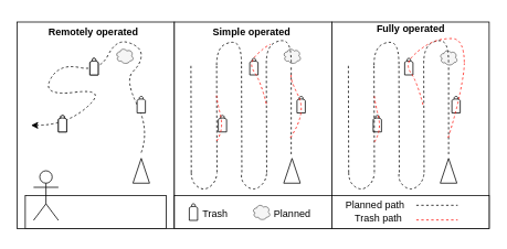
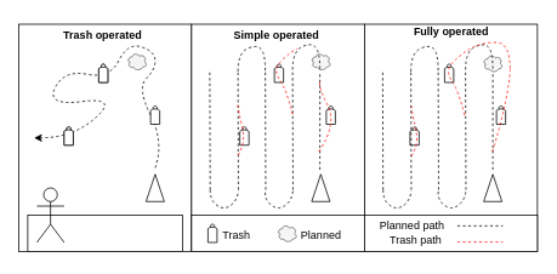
  <mxCell id="0" />
  <mxCell id="1" parent="0" />
  <mxCell id="2" value="" style="rounded=0;whiteSpace=wrap;html=1;" vertex="1" parent="1"><mxGeometry x="20" y="26" width="190" height="250" as="geometry" /></mxCell>
  <mxCell id="3" value="" style="rounded=0;whiteSpace=wrap;html=1;" vertex="1" parent="1"><mxGeometry x="210" y="26" width="190" height="250" as="geometry" /></mxCell>
  <mxCell id="4" value="" style="rounded=0;whiteSpace=wrap;html=1;" vertex="1" parent="1"><mxGeometry x="400" y="26" width="190" height="250" as="geometry" /></mxCell>
  <mxCell id="5" value="" style="whiteSpace=wrap;html=1;" vertex="1" parent="1"><mxGeometry x="30" y="236" width="170" height="40" as="geometry" /></mxCell>
  <mxCell id="6" value="" style="whiteSpace=wrap;html=1;" vertex="1" parent="1"><mxGeometry x="210" y="236" width="190" height="40" as="geometry" /></mxCell>
  <mxCell id="7" value="" style="whiteSpace=wrap;html=1;" vertex="1" parent="1"><mxGeometry x="400" y="236" width="190" height="40" as="geometry" /></mxCell>
  <mxCell id="8" value="Actor" style="shape=umlActor;verticalLabelPosition=bottom;verticalAlign=top;html=1;outlineConnect=0;fontColor=none;noLabel=1;" vertex="1" parent="1"><mxGeometry x="40" y="206" width="30" height="60" as="geometry" /></mxCell>
  <mxCell id="9" value="" style="curved=1;endArrow=classic;html=1;rounded=0;dashed=1;" edge="1" parent="1"><mxGeometry width="50" height="50" relative="1" as="geometry"><mxPoint x="170" y="184" as="sourcePoint" /><mxPoint x="37" y="151" as="targetPoint" /><Array as="points"><mxPoint x="180" y="156" /><mxPoint x="150" y="96" /><mxPoint x="170" y="76" /><mxPoint x="170" y="56" /><mxPoint x="140" y="46" /><mxPoint x="120" y="86" /><mxPoint x="70" y="76" /><mxPoint x="50" y="116" /><mxPoint x="130" y="106" /><mxPoint x="80" y="151" /></Array></mxGeometry></mxCell>
  <mxCell id="10" value="" style="shape=mxgraph.pid.vessels.gas_bottle;html=1;pointerEvents=1;align=center;verticalLabelPosition=bottom;verticalAlign=top;dashed=0;" vertex="1" parent="1"><mxGeometry x="70" y="139" width="10" height="20" as="geometry" /></mxCell>
  <mxCell id="11" value="" style="triangle;whiteSpace=wrap;html=1;rotation=-90;" vertex="1" parent="1"><mxGeometry x="155" y="196" width="30" height="20" as="geometry" /></mxCell>
  <mxCell id="12" value="" style="shape=mxgraph.pid.vessels.gas_bottle;html=1;pointerEvents=1;align=center;verticalLabelPosition=bottom;verticalAlign=top;dashed=0;" vertex="1" parent="1"><mxGeometry x="165" y="116" width="10" height="20" as="geometry" /></mxCell>
  <mxCell id="13" value="" style="shape=mxgraph.pid.vessels.gas_bottle;html=1;pointerEvents=1;align=center;verticalLabelPosition=bottom;verticalAlign=top;dashed=0;" vertex="1" parent="1"><mxGeometry x="108" y="70" width="10" height="20" as="geometry" /></mxCell>
  <mxCell id="14" value="" style="shape=mxgraph.pid.vessels.gas_bottle;html=1;pointerEvents=1;align=center;verticalLabelPosition=bottom;verticalAlign=top;dashed=0;" vertex="1" parent="1"><mxGeometry x="70" y="139" width="10" height="20" as="geometry" /></mxCell>
  <mxCell id="15" value="" style="shape=mxgraph.pid.vessels.gas_bottle;html=1;pointerEvents=1;align=center;verticalLabelPosition=bottom;verticalAlign=top;dashed=0;" vertex="1" parent="1"><mxGeometry x="108" y="70" width="10" height="20" as="geometry" /></mxCell>
  <mxCell id="16" value="" style="shape=mxgraph.pid.vessels.gas_bottle;html=1;pointerEvents=1;align=center;verticalLabelPosition=bottom;verticalAlign=top;dashed=0;" vertex="1" parent="1"><mxGeometry x="358" y="116" width="10" height="20" as="geometry" /></mxCell>
  <mxCell id="17" value="" style="shape=mxgraph.pid.vessels.gas_bottle;html=1;pointerEvents=1;align=center;verticalLabelPosition=bottom;verticalAlign=top;dashed=0;" vertex="1" parent="1"><mxGeometry x="263" y="139" width="10" height="20" as="geometry" /></mxCell>
  <mxCell id="18" value="" style="shape=mxgraph.pid.vessels.gas_bottle;html=1;pointerEvents=1;align=center;verticalLabelPosition=bottom;verticalAlign=top;dashed=0;" vertex="1" parent="1"><mxGeometry x="301" y="70" width="10" height="20" as="geometry" /></mxCell>
  <mxCell id="19" value="" style="shape=mxgraph.pid.vessels.gas_bottle;html=1;pointerEvents=1;align=center;verticalLabelPosition=bottom;verticalAlign=top;dashed=0;" vertex="1" parent="1"><mxGeometry x="545" y="116" width="10" height="20" as="geometry" /></mxCell>
  <mxCell id="20" value="" style="shape=mxgraph.pid.vessels.gas_bottle;html=1;pointerEvents=1;align=center;verticalLabelPosition=bottom;verticalAlign=top;dashed=0;" vertex="1" parent="1"><mxGeometry x="450" y="139" width="10" height="20" as="geometry" /></mxCell>
  <mxCell id="21" value="" style="shape=mxgraph.pid.vessels.gas_bottle;html=1;pointerEvents=1;align=center;verticalLabelPosition=bottom;verticalAlign=top;dashed=0;" vertex="1" parent="1"><mxGeometry x="488" y="70" width="10" height="20" as="geometry" /></mxCell>
- <mxCell id="22" value="&lt;b&gt;Remotely operated&lt;/b&gt;" style="text;html=1;align=center;verticalAlign=middle;resizable=0;points=[];autosize=1;strokeColor=none;fillColor=none;" vertex="1" parent="1"><mxGeometry x="47" y="24" width="130" height="30" as="geometry" /></mxCell>
+ <mxCell id="22" value="&lt;b&gt;Trash operated&lt;/b&gt;" style="text;html=1;align=center;verticalAlign=middle;resizable=0;points=[];autosize=1;strokeColor=none;fillColor=none;" vertex="1" parent="1"><mxGeometry x="47" y="24" width="130" height="30" as="geometry" /></mxCell>
  <mxCell id="23" value="" style="ellipse;shape=cloud;whiteSpace=wrap;html=1;fillColor=#f5f5f5;fontColor=#333333;strokeColor=#666666;" vertex="1" parent="1"><mxGeometry x="341" y="57" width="22" height="20" as="geometry" /></mxCell>
  <mxCell id="24" value="" style="ellipse;shape=cloud;whiteSpace=wrap;html=1;fillColor=#f5f5f5;fontColor=#333333;strokeColor=#666666;" vertex="1" parent="1"><mxGeometry x="139" y="57" width="22" height="20" as="geometry" /></mxCell>
  <mxCell id="25" value="" style="ellipse;shape=cloud;whiteSpace=wrap;html=1;fillColor=#f5f5f5;fontColor=#333333;strokeColor=#666666;" vertex="1" parent="1"><mxGeometry x="530" y="59" width="22" height="20" as="geometry" /></mxCell>
  <mxCell id="26" value="" style="endArrow=none;dashed=1;html=1;strokeWidth=1;rounded=0;" edge="1" parent="1"><mxGeometry width="50" height="50" relative="1" as="geometry"><mxPoint x="291.43" y="208" as="sourcePoint" /><mxPoint x="291" y="78" as="targetPoint" /></mxGeometry></mxCell>
  <mxCell id="27" value="" style="endArrow=none;dashed=1;html=1;strokeWidth=1;rounded=0;" edge="1" parent="1"><mxGeometry width="50" height="50" relative="1" as="geometry"><mxPoint x="261.43" y="208" as="sourcePoint" /><mxPoint x="261" y="78" as="targetPoint" /></mxGeometry></mxCell>
  <mxCell id="28" value="" style="endArrow=none;dashed=1;html=1;strokeWidth=1;rounded=0;" edge="1" parent="1"><mxGeometry width="50" height="50" relative="1" as="geometry"><mxPoint x="230.43" y="208" as="sourcePoint" /><mxPoint x="230" y="78" as="targetPoint" /></mxGeometry></mxCell>
  <mxCell id="29" value="" style="endArrow=none;dashed=1;html=1;strokeWidth=1;rounded=0;" edge="1" parent="1"><mxGeometry width="50" height="50" relative="1" as="geometry"><mxPoint x="351" y="186" as="sourcePoint" /><mxPoint x="351" y="78" as="targetPoint" /></mxGeometry></mxCell>
  <mxCell id="30" value="" style="endArrow=none;dashed=1;html=1;strokeWidth=1;rounded=0;" edge="1" parent="1"><mxGeometry width="50" height="50" relative="1" as="geometry"><mxPoint x="321.43" y="208" as="sourcePoint" /><mxPoint x="321" y="78" as="targetPoint" /></mxGeometry></mxCell>
  <mxCell id="31" value="" style="curved=1;endArrow=none;html=1;rounded=0;endFill=0;dashed=1;" edge="1" parent="1"><mxGeometry width="50" height="50" relative="1" as="geometry"><mxPoint x="261" y="78" as="sourcePoint" /><mxPoint x="291" y="78" as="targetPoint" /><Array as="points"><mxPoint x="261" y="58" /><mxPoint x="281" y="48" /><mxPoint x="291" y="58" /></Array></mxGeometry></mxCell>
  <mxCell id="32" value="" style="curved=1;endArrow=none;html=1;rounded=0;endFill=0;dashed=1;" edge="1" parent="1"><mxGeometry width="50" height="50" relative="1" as="geometry"><mxPoint x="321" y="76" as="sourcePoint" /><mxPoint x="351" y="76" as="targetPoint" /><Array as="points"><mxPoint x="321" y="56" /><mxPoint x="341" y="46" /><mxPoint x="351" y="56" /></Array></mxGeometry></mxCell>
  <mxCell id="33" value="" style="curved=1;endArrow=none;html=1;rounded=0;endFill=0;dashed=1;" edge="1" parent="1"><mxGeometry width="50" height="50" relative="1" as="geometry"><mxPoint x="230.43" y="208" as="sourcePoint" /><mxPoint x="261.43" y="209" as="targetPoint" /><Array as="points"><mxPoint x="230.43" y="218" /><mxPoint x="240.43" y="228" /><mxPoint x="250.43" y="228" /><mxPoint x="260.43" y="218" /></Array></mxGeometry></mxCell>
  <mxCell id="34" value="" style="curved=1;endArrow=none;html=1;rounded=0;endFill=0;dashed=1;" edge="1" parent="1"><mxGeometry width="50" height="50" relative="1" as="geometry"><mxPoint x="291" y="211" as="sourcePoint" /><mxPoint x="321.43" y="209" as="targetPoint" /><Array as="points"><mxPoint x="290.43" y="218" /><mxPoint x="300.43" y="228" /><mxPoint x="310.43" y="228" /><mxPoint x="320.43" y="218" /></Array></mxGeometry></mxCell>
  <mxCell id="35" value="" style="endArrow=none;dashed=1;html=1;strokeWidth=1;rounded=0;" edge="1" parent="1"><mxGeometry width="50" height="50" relative="1" as="geometry"><mxPoint x="481.43" y="208" as="sourcePoint" /><mxPoint x="481" y="78" as="targetPoint" /></mxGeometry></mxCell>
  <mxCell id="36" value="" style="endArrow=none;dashed=1;html=1;strokeWidth=1;rounded=0;" edge="1" parent="1"><mxGeometry width="50" height="50" relative="1" as="geometry"><mxPoint x="451.43" y="208" as="sourcePoint" /><mxPoint x="451" y="78" as="targetPoint" /></mxGeometry></mxCell>
  <mxCell id="37" value="" style="endArrow=none;dashed=1;html=1;strokeWidth=1;rounded=0;" edge="1" parent="1"><mxGeometry width="50" height="50" relative="1" as="geometry"><mxPoint x="420.43" y="208" as="sourcePoint" /><mxPoint x="420" y="78" as="targetPoint" /></mxGeometry></mxCell>
  <mxCell id="38" value="" style="endArrow=none;dashed=1;html=1;strokeWidth=1;rounded=0;" edge="1" parent="1"><mxGeometry width="50" height="50" relative="1" as="geometry"><mxPoint x="541" y="186" as="sourcePoint" /><mxPoint x="541" y="78" as="targetPoint" /></mxGeometry></mxCell>
  <mxCell id="39" value="" style="endArrow=none;dashed=1;html=1;strokeWidth=1;rounded=0;" edge="1" parent="1"><mxGeometry width="50" height="50" relative="1" as="geometry"><mxPoint x="511.43" y="208" as="sourcePoint" /><mxPoint x="511" y="78" as="targetPoint" /></mxGeometry></mxCell>
  <mxCell id="40" value="" style="curved=1;endArrow=none;html=1;rounded=0;endFill=0;dashed=1;" edge="1" parent="1"><mxGeometry width="50" height="50" relative="1" as="geometry"><mxPoint x="451" y="78" as="sourcePoint" /><mxPoint x="481" y="78" as="targetPoint" /><Array as="points"><mxPoint x="451" y="58" /><mxPoint x="471" y="48" /><mxPoint x="481" y="58" /></Array></mxGeometry></mxCell>
  <mxCell id="41" value="" style="curved=1;endArrow=none;html=1;rounded=0;endFill=0;dashed=1;" edge="1" parent="1"><mxGeometry width="50" height="50" relative="1" as="geometry"><mxPoint x="511" y="76" as="sourcePoint" /><mxPoint x="541" y="76" as="targetPoint" /><Array as="points"><mxPoint x="511" y="56" /><mxPoint x="531" y="46" /><mxPoint x="541" y="56" /></Array></mxGeometry></mxCell>
  <mxCell id="42" value="" style="curved=1;endArrow=none;html=1;rounded=0;endFill=0;dashed=1;" edge="1" parent="1"><mxGeometry width="50" height="50" relative="1" as="geometry"><mxPoint x="420.43" y="208" as="sourcePoint" /><mxPoint x="451.43" y="209" as="targetPoint" /><Array as="points"><mxPoint x="420.43" y="218" /><mxPoint x="430.43" y="228" /><mxPoint x="440.43" y="228" /><mxPoint x="450.43" y="218" /></Array></mxGeometry></mxCell>
  <mxCell id="43" value="" style="curved=1;endArrow=none;html=1;rounded=0;endFill=0;dashed=1;" edge="1" parent="1"><mxGeometry width="50" height="50" relative="1" as="geometry"><mxPoint x="481" y="210" as="sourcePoint" /><mxPoint x="511.43" y="209" as="targetPoint" /><Array as="points"><mxPoint x="480.43" y="218" /><mxPoint x="490.43" y="228" /><mxPoint x="500.43" y="228" /><mxPoint x="510.43" y="218" /></Array></mxGeometry></mxCell>
  <mxCell id="44" value="&lt;b&gt;Simple operated&lt;/b&gt;" style="text;html=1;align=center;verticalAlign=middle;resizable=0;points=[];autosize=1;strokeColor=none;fillColor=none;" vertex="1" parent="1"><mxGeometry x="238" y="23" width="130" height="30" as="geometry" /></mxCell>
  <mxCell id="45" value="&lt;b&gt;Fully operated&lt;/b&gt;" style="text;html=1;align=center;verticalAlign=middle;resizable=0;points=[];autosize=1;strokeColor=none;fillColor=none;" vertex="1" parent="1"><mxGeometry x="430" y="20" width="130" height="30" as="geometry" /></mxCell>
  <mxCell id="46" value="" style="shape=mxgraph.pid.vessels.gas_bottle;html=1;pointerEvents=1;align=center;verticalLabelPosition=bottom;verticalAlign=top;dashed=0;" vertex="1" parent="1"><mxGeometry x="228" y="246" width="10" height="20" as="geometry" /></mxCell>
  <mxCell id="47" value="Trash" style="text;html=1;align=center;verticalAlign=middle;resizable=0;points=[];autosize=1;strokeColor=none;fillColor=none;" vertex="1" parent="1"><mxGeometry x="234" y="243" width="50" height="30" as="geometry" /></mxCell>
  <mxCell id="48" value="" style="ellipse;shape=cloud;whiteSpace=wrap;html=1;fillColor=#f5f5f5;fontColor=#333333;strokeColor=#666666;" vertex="1" parent="1"><mxGeometry x="304" y="246" width="22" height="20" as="geometry" /></mxCell>
  <mxCell id="49" value="Planned" style="text;html=1;align=center;verticalAlign=middle;resizable=0;points=[];autosize=1;strokeColor=none;fillColor=none;" vertex="1" parent="1"><mxGeometry x="317" y="243" width="70" height="30" as="geometry" /></mxCell>
  <mxCell id="50" value="Planned path" style="text;html=1;align=center;verticalAlign=middle;resizable=0;points=[];autosize=1;strokeColor=none;fillColor=none;" vertex="1" parent="1"><mxGeometry x="407" y="233" width="90" height="30" as="geometry" /></mxCell>
  <mxCell id="51" value="Trash path" style="text;html=1;align=center;verticalAlign=middle;resizable=0;points=[];autosize=1;strokeColor=none;fillColor=none;" vertex="1" parent="1"><mxGeometry x="406" y="249" width="100" height="30" as="geometry" /></mxCell>
  <mxCell id="52" value="" style="endArrow=none;html=1;rounded=0;dashed=1;" edge="1" parent="1"><mxGeometry width="50" height="50" relative="1" as="geometry"><mxPoint x="502" y="247.77" as="sourcePoint" /><mxPoint x="552" y="247.77" as="targetPoint" /></mxGeometry></mxCell>
  <mxCell id="53" value="" style="endArrow=none;html=1;rounded=0;dashed=1;strokeColor=#FF1008;" edge="1" parent="1"><mxGeometry width="50" height="50" relative="1" as="geometry"><mxPoint x="502" y="265.53" as="sourcePoint" /><mxPoint x="552" y="265.53" as="targetPoint" /></mxGeometry></mxCell>
  <mxCell id="54" value="" style="curved=1;endArrow=none;html=1;rounded=0;strokeColor=#FF1008;endFill=0;dashed=1;" edge="1" parent="1"><mxGeometry width="50" height="50" relative="1" as="geometry"><mxPoint x="261" y="170" as="sourcePoint" /><mxPoint x="261" y="115" as="targetPoint" /><Array as="points"><mxPoint x="270" y="156" /><mxPoint x="261" y="120" /></Array></mxGeometry></mxCell>
  <mxCell id="55" value="" style="curved=1;endArrow=none;html=1;rounded=0;strokeColor=#FF1008;endFill=0;dashed=1;" edge="1" parent="1"><mxGeometry width="50" height="50" relative="1" as="geometry"><mxPoint x="350" y="166" as="sourcePoint" /><mxPoint x="351" y="90" as="targetPoint" /><Array as="points"><mxPoint x="370" y="136" /><mxPoint x="349" y="94" /></Array></mxGeometry></mxCell>
  <mxCell id="56" value="" style="curved=1;endArrow=none;html=1;rounded=0;strokeColor=#FF1008;endFill=0;dashed=1;" edge="1" parent="1"><mxGeometry width="50" height="50" relative="1" as="geometry"><mxPoint x="540.5" y="166" as="sourcePoint" /><mxPoint x="560" y="76" as="targetPoint" /><Array as="points"><mxPoint x="550" y="136" /><mxPoint x="560" y="86" /></Array></mxGeometry></mxCell>
  <mxCell id="57" value="" style="curved=1;endArrow=none;html=1;rounded=0;strokeColor=#FF1008;endFill=0;dashed=1;" edge="1" parent="1"><mxGeometry width="50" height="50" relative="1" as="geometry"><mxPoint x="510" y="126" as="sourcePoint" /><mxPoint x="560" y="77" as="targetPoint" /><Array as="points"><mxPoint x="503" y="98" /><mxPoint x="488" y="77" /><mxPoint x="508" y="57" /><mxPoint x="530" y="46" /><mxPoint x="560" y="46" /></Array></mxGeometry></mxCell>
  <mxCell id="58" value="" style="curved=1;endArrow=none;html=1;rounded=0;strokeColor=#FF1008;endFill=0;dashed=1;" edge="1" parent="1"><mxGeometry width="50" height="50" relative="1" as="geometry"><mxPoint x="451.5" y="171" as="sourcePoint" /><mxPoint x="451.5" y="116" as="targetPoint" /><Array as="points"><mxPoint x="460.5" y="157" /><mxPoint x="451.5" y="121" /></Array></mxGeometry></mxCell>
  <mxCell id="59" value="" style="curved=1;endArrow=none;html=1;rounded=0;strokeColor=#FF1008;endFill=0;dashed=1;" edge="1" parent="1"><mxGeometry width="50" height="50" relative="1" as="geometry"><mxPoint x="321" y="125" as="sourcePoint" /><mxPoint x="326" y="53" as="targetPoint" /><Array as="points"><mxPoint x="314" y="97" /><mxPoint x="299" y="76" /><mxPoint x="319" y="56" /></Array></mxGeometry></mxCell>
  <mxCell id="60" value="" style="triangle;whiteSpace=wrap;html=1;rotation=-90;" vertex="1" parent="1"><mxGeometry x="337" y="196" width="30" height="20" as="geometry" /></mxCell>
  <mxCell id="61" value="" style="triangle;whiteSpace=wrap;html=1;rotation=-90;" vertex="1" parent="1"><mxGeometry x="526" y="196" width="30" height="20" as="geometry" /></mxCell>
